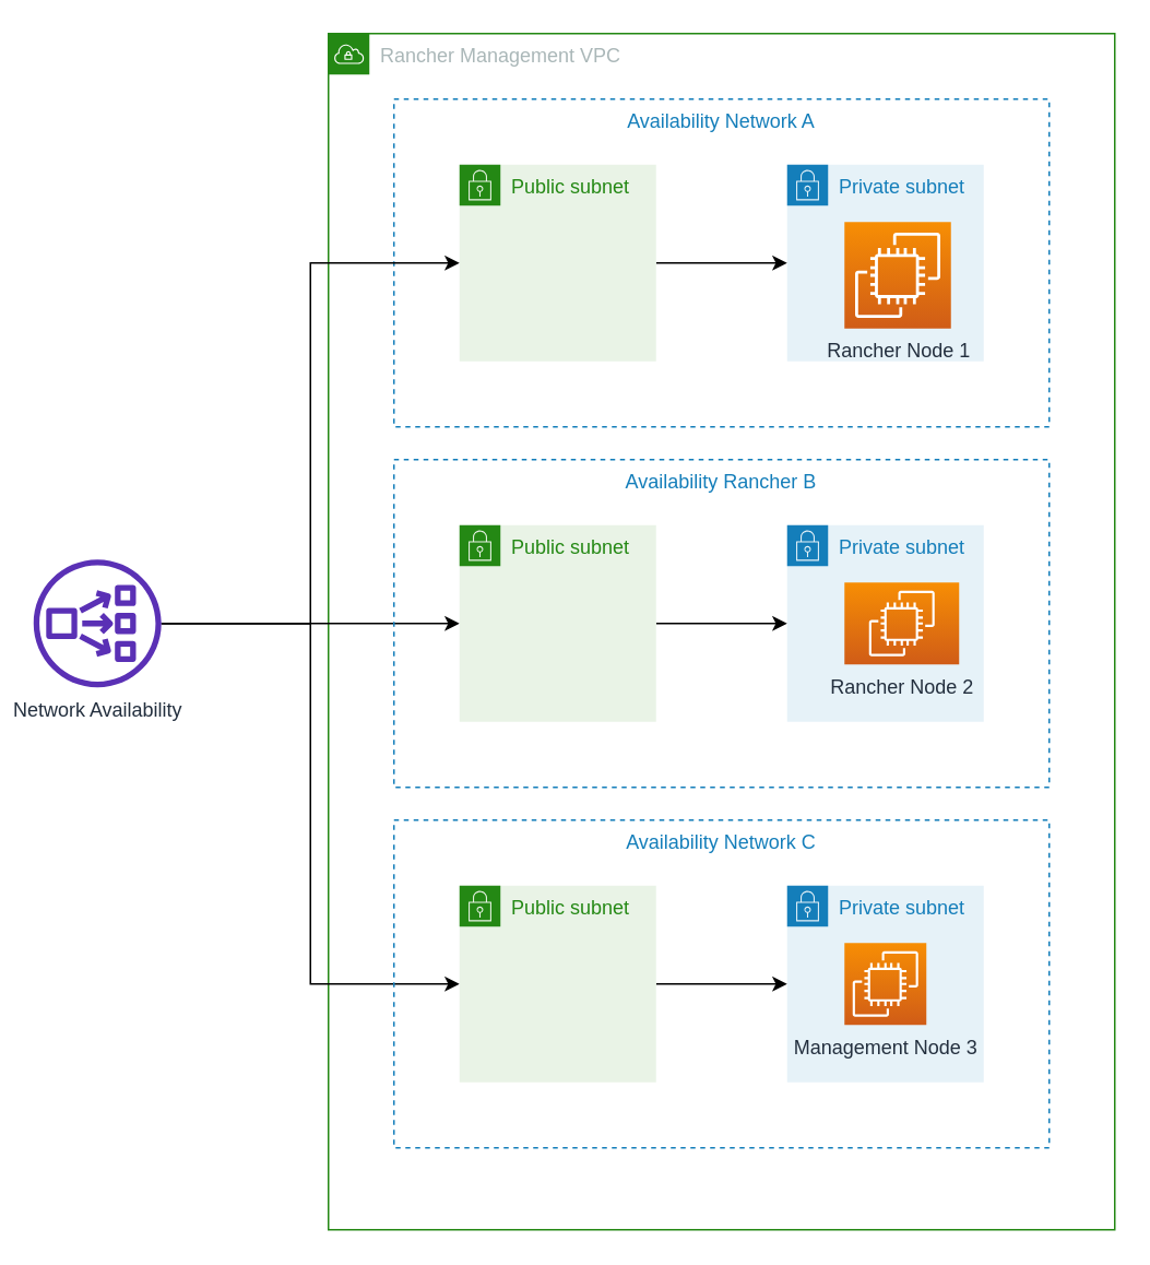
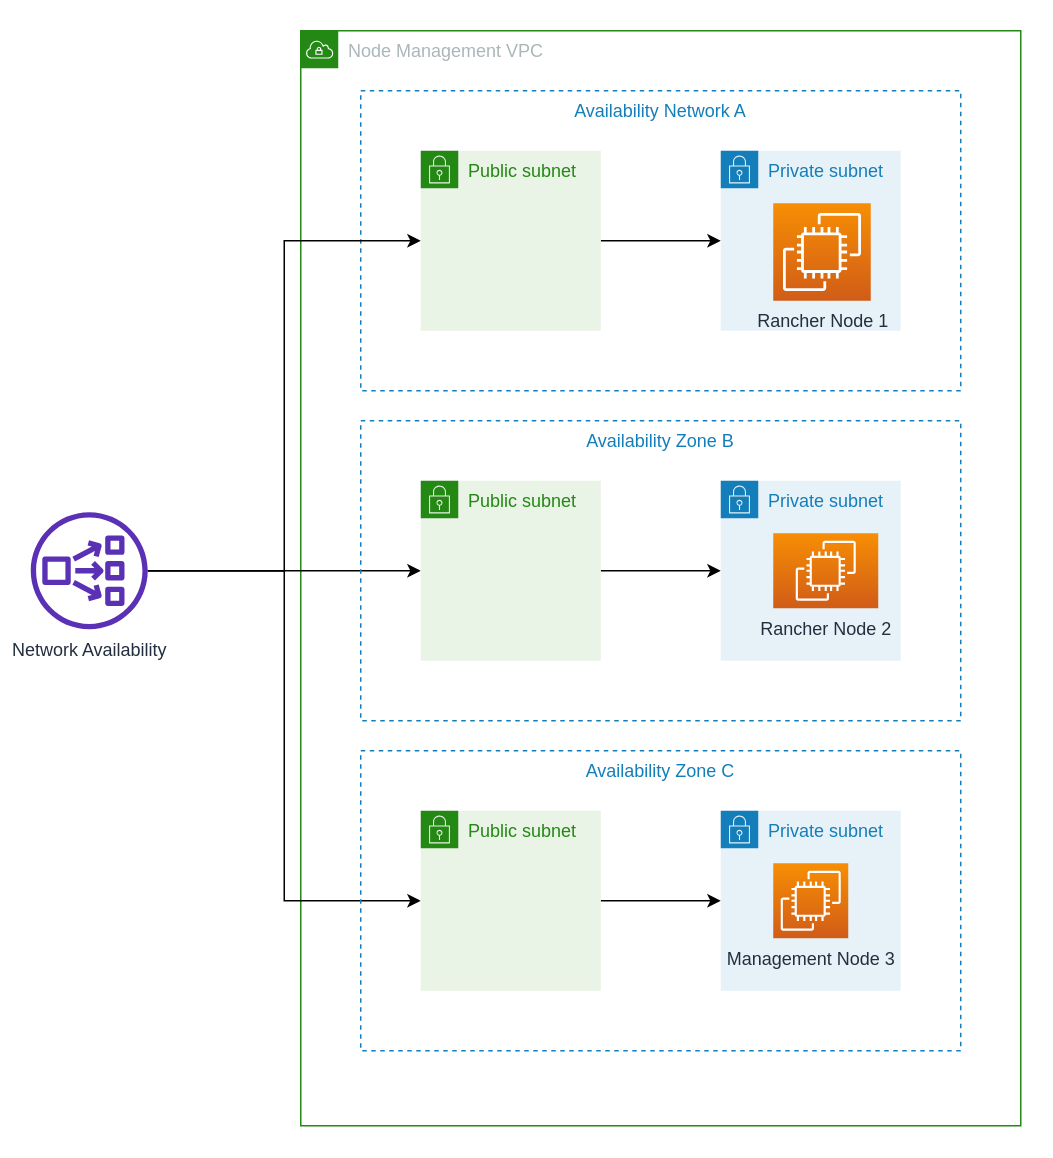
  <mxCell id="0" />
  <mxCell id="1" parent="0" />
- <mxCell id="2" value="Rancher Management VPC" style="points=[[0,0],[0.25,0],[0.5,0],[0.75,0],[1,0],[1,0.25],[1,0.5],[1,0.75],[1,1],[0.75,1],[0.5,1],[0.25,1],[0,1],[0,0.75],[0,0.5],[0,0.25]];outlineConnect=0;gradientColor=none;html=1;whiteSpace=wrap;fontSize=12;fontStyle=0;shape=mxgraph.aws4.group;grIcon=mxgraph.aws4.group_vpc;strokeColor=#248814;fillColor=none;verticalAlign=top;align=left;spacingLeft=30;fontColor=#AAB7B8;dashed=0;" vertex="1" parent="1"><mxGeometry x="200" y="20" width="480" height="730" as="geometry" /></mxCell>
+ <mxCell id="2" value="Node Management VPC" style="points=[[0,0],[0.25,0],[0.5,0],[0.75,0],[1,0],[1,0.25],[1,0.5],[1,0.75],[1,1],[0.75,1],[0.5,1],[0.25,1],[0,1],[0,0.75],[0,0.5],[0,0.25]];outlineConnect=0;gradientColor=none;html=1;whiteSpace=wrap;fontSize=12;fontStyle=0;shape=mxgraph.aws4.group;grIcon=mxgraph.aws4.group_vpc;strokeColor=#248814;fillColor=none;verticalAlign=top;align=left;spacingLeft=30;fontColor=#AAB7B8;dashed=0;" vertex="1" parent="1"><mxGeometry x="200" y="20" width="480" height="730" as="geometry" /></mxCell>
  <mxCell id="3" value="Availability Network A" style="fillColor=none;strokeColor=#147EBA;dashed=1;verticalAlign=top;fontStyle=0;fontColor=#147EBA;" vertex="1" parent="1"><mxGeometry x="240" y="60" width="400" height="200" as="geometry" /></mxCell>
  <mxCell id="4" value="Private subnet" style="points=[[0,0],[0.25,0],[0.5,0],[0.75,0],[1,0],[1,0.25],[1,0.5],[1,0.75],[1,1],[0.75,1],[0.5,1],[0.25,1],[0,1],[0,0.75],[0,0.5],[0,0.25]];outlineConnect=0;gradientColor=none;html=1;whiteSpace=wrap;fontSize=12;fontStyle=0;shape=mxgraph.aws4.group;grIcon=mxgraph.aws4.group_security_group;grStroke=0;strokeColor=#147EBA;fillColor=#E6F2F8;verticalAlign=top;align=left;spacingLeft=30;fontColor=#147EBA;dashed=0;" vertex="1" parent="1"><mxGeometry x="480" y="100" width="120" height="120" as="geometry" /></mxCell>
  <mxCell id="5" value="Rancher Node 1" style="outlineConnect=0;fontColor=#232F3E;gradientColor=#F78E04;gradientDirection=north;fillColor=#D05C17;strokeColor=#ffffff;dashed=0;verticalLabelPosition=bottom;verticalAlign=top;align=center;html=1;fontSize=12;fontStyle=0;aspect=fixed;shape=mxgraph.aws4.resourceIcon;resIcon=mxgraph.aws4.ec2;" vertex="1" parent="1"><mxGeometry x="515" y="135" width="65" height="65" as="geometry" /></mxCell>
  <mxCell id="6" style="edgeStyle=orthogonalEdgeStyle;rounded=0;orthogonalLoop=1;jettySize=auto;html=1;" edge="1" parent="1" source="7" target="4"><mxGeometry relative="1" as="geometry" /></mxCell>
  <mxCell id="7" value="Public subnet" style="points=[[0,0],[0.25,0],[0.5,0],[0.75,0],[1,0],[1,0.25],[1,0.5],[1,0.75],[1,1],[0.75,1],[0.5,1],[0.25,1],[0,1],[0,0.75],[0,0.5],[0,0.25]];outlineConnect=0;gradientColor=none;html=1;whiteSpace=wrap;fontSize=12;fontStyle=0;shape=mxgraph.aws4.group;grIcon=mxgraph.aws4.group_security_group;grStroke=0;strokeColor=#248814;fillColor=#E9F3E6;verticalAlign=top;align=left;spacingLeft=30;fontColor=#248814;dashed=0;" vertex="1" parent="1"><mxGeometry x="280" y="100" width="120" height="120" as="geometry" /></mxCell>
  <mxCell id="8" style="edgeStyle=orthogonalEdgeStyle;rounded=0;orthogonalLoop=1;jettySize=auto;html=1;entryX=0;entryY=0.5;entryDx=0;entryDy=0;" edge="1" parent="1" source="11" target="7"><mxGeometry relative="1" as="geometry" /></mxCell>
  <mxCell id="9" style="edgeStyle=orthogonalEdgeStyle;rounded=0;orthogonalLoop=1;jettySize=auto;html=1;" edge="1" parent="1" source="11" target="16"><mxGeometry relative="1" as="geometry" /></mxCell>
  <mxCell id="10" style="edgeStyle=orthogonalEdgeStyle;rounded=0;orthogonalLoop=1;jettySize=auto;html=1;entryX=0;entryY=0.5;entryDx=0;entryDy=0;" edge="1" parent="1" source="11" target="21"><mxGeometry relative="1" as="geometry" /></mxCell>
  <mxCell id="11" value="Network Availability" style="outlineConnect=0;fontColor=#232F3E;gradientColor=none;fillColor=#5A30B5;strokeColor=none;dashed=0;verticalLabelPosition=bottom;verticalAlign=top;align=center;html=1;fontSize=12;fontStyle=0;aspect=fixed;pointerEvents=1;shape=mxgraph.aws4.network_load_balancer;" vertex="1" parent="1"><mxGeometry x="20" y="341" width="78" height="78" as="geometry" /></mxCell>
- <mxCell id="12" value="Availability Rancher B" style="fillColor=none;strokeColor=#147EBA;dashed=1;verticalAlign=top;fontStyle=0;fontColor=#147EBA;" vertex="1" parent="1"><mxGeometry x="240" y="280" width="400" height="200" as="geometry" /></mxCell>
+ <mxCell id="12" value="Availability Zone B" style="fillColor=none;strokeColor=#147EBA;dashed=1;verticalAlign=top;fontStyle=0;fontColor=#147EBA;" vertex="1" parent="1"><mxGeometry x="240" y="280" width="400" height="200" as="geometry" /></mxCell>
  <mxCell id="13" value="Private subnet" style="points=[[0,0],[0.25,0],[0.5,0],[0.75,0],[1,0],[1,0.25],[1,0.5],[1,0.75],[1,1],[0.75,1],[0.5,1],[0.25,1],[0,1],[0,0.75],[0,0.5],[0,0.25]];outlineConnect=0;gradientColor=none;html=1;whiteSpace=wrap;fontSize=12;fontStyle=0;shape=mxgraph.aws4.group;grIcon=mxgraph.aws4.group_security_group;grStroke=0;strokeColor=#147EBA;fillColor=#E6F2F8;verticalAlign=top;align=left;spacingLeft=30;fontColor=#147EBA;dashed=0;" vertex="1" parent="1"><mxGeometry x="480" y="320" width="120" height="120" as="geometry" /></mxCell>
  <mxCell id="14" value="Rancher Node 2" style="outlineConnect=0;fontColor=#232F3E;gradientColor=#F78E04;gradientDirection=north;fillColor=#D05C17;strokeColor=#ffffff;dashed=0;verticalLabelPosition=bottom;verticalAlign=top;align=center;html=1;fontSize=12;fontStyle=0;aspect=fixed;shape=mxgraph.aws4.resourceIcon;resIcon=mxgraph.aws4.ec2;" vertex="1" parent="1"><mxGeometry x="515" y="355" width="70" height="50" as="geometry" /></mxCell>
  <mxCell id="15" style="edgeStyle=orthogonalEdgeStyle;rounded=0;orthogonalLoop=1;jettySize=auto;html=1;exitX=1;exitY=0.5;exitDx=0;exitDy=0;entryX=0;entryY=0.5;entryDx=0;entryDy=0;" edge="1" parent="1" source="16" target="13"><mxGeometry relative="1" as="geometry" /></mxCell>
  <mxCell id="16" value="Public subnet" style="points=[[0,0],[0.25,0],[0.5,0],[0.75,0],[1,0],[1,0.25],[1,0.5],[1,0.75],[1,1],[0.75,1],[0.5,1],[0.25,1],[0,1],[0,0.75],[0,0.5],[0,0.25]];outlineConnect=0;gradientColor=none;html=1;whiteSpace=wrap;fontSize=12;fontStyle=0;shape=mxgraph.aws4.group;grIcon=mxgraph.aws4.group_security_group;grStroke=0;strokeColor=#248814;fillColor=#E9F3E6;verticalAlign=top;align=left;spacingLeft=30;fontColor=#248814;dashed=0;" vertex="1" parent="1"><mxGeometry x="280" y="320" width="120" height="120" as="geometry" /></mxCell>
- <mxCell id="17" value="Availability Network C" style="fillColor=none;strokeColor=#147EBA;dashed=1;verticalAlign=top;fontStyle=0;fontColor=#147EBA;" vertex="1" parent="1"><mxGeometry x="240" y="500" width="400" height="200" as="geometry" /></mxCell>
+ <mxCell id="17" value="Availability Zone C" style="fillColor=none;strokeColor=#147EBA;dashed=1;verticalAlign=top;fontStyle=0;fontColor=#147EBA;" vertex="1" parent="1"><mxGeometry x="240" y="500" width="400" height="200" as="geometry" /></mxCell>
  <mxCell id="18" value="Private subnet" style="points=[[0,0],[0.25,0],[0.5,0],[0.75,0],[1,0],[1,0.25],[1,0.5],[1,0.75],[1,1],[0.75,1],[0.5,1],[0.25,1],[0,1],[0,0.75],[0,0.5],[0,0.25]];outlineConnect=0;gradientColor=none;html=1;whiteSpace=wrap;fontSize=12;fontStyle=0;shape=mxgraph.aws4.group;grIcon=mxgraph.aws4.group_security_group;grStroke=0;strokeColor=#147EBA;fillColor=#E6F2F8;verticalAlign=top;align=left;spacingLeft=30;fontColor=#147EBA;dashed=0;" vertex="1" parent="1"><mxGeometry x="480" y="540" width="120" height="120" as="geometry" /></mxCell>
  <mxCell id="19" value="Management Node 3" style="outlineConnect=0;fontColor=#232F3E;gradientColor=#F78E04;gradientDirection=north;fillColor=#D05C17;strokeColor=#ffffff;dashed=0;verticalLabelPosition=bottom;verticalAlign=top;align=center;html=1;fontSize=12;fontStyle=0;aspect=fixed;shape=mxgraph.aws4.resourceIcon;resIcon=mxgraph.aws4.ec2;" vertex="1" parent="1"><mxGeometry x="515" y="575" width="50" height="50" as="geometry" /></mxCell>
  <mxCell id="20" style="edgeStyle=orthogonalEdgeStyle;rounded=0;orthogonalLoop=1;jettySize=auto;html=1;exitX=1;exitY=0.5;exitDx=0;exitDy=0;" edge="1" parent="1" source="21" target="18"><mxGeometry relative="1" as="geometry" /></mxCell>
  <mxCell id="21" value="Public subnet" style="points=[[0,0],[0.25,0],[0.5,0],[0.75,0],[1,0],[1,0.25],[1,0.5],[1,0.75],[1,1],[0.75,1],[0.5,1],[0.25,1],[0,1],[0,0.75],[0,0.5],[0,0.25]];outlineConnect=0;gradientColor=none;html=1;whiteSpace=wrap;fontSize=12;fontStyle=0;shape=mxgraph.aws4.group;grIcon=mxgraph.aws4.group_security_group;grStroke=0;strokeColor=#248814;fillColor=#E9F3E6;verticalAlign=top;align=left;spacingLeft=30;fontColor=#248814;dashed=0;" vertex="1" parent="1"><mxGeometry x="280" y="540" width="120" height="120" as="geometry" /></mxCell>
